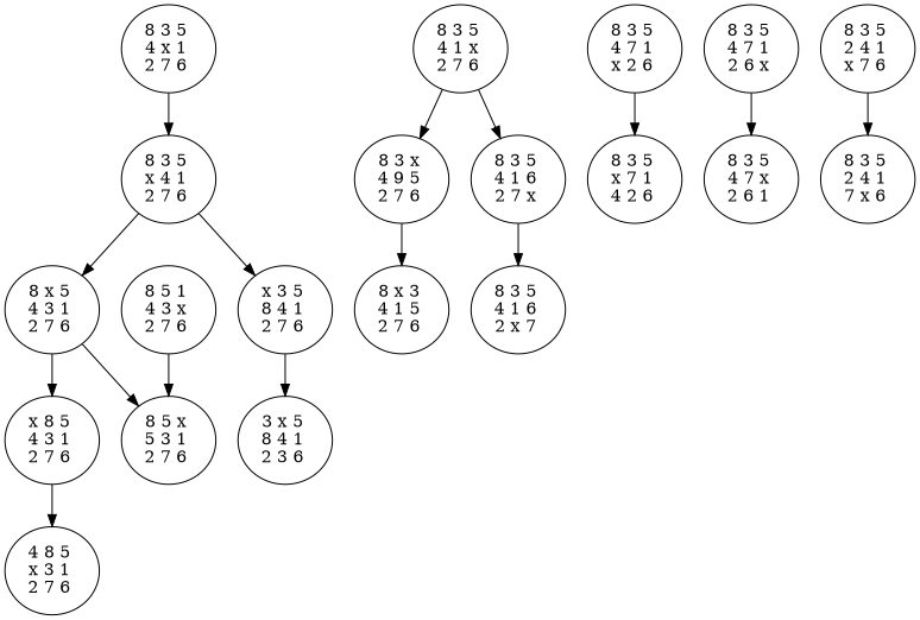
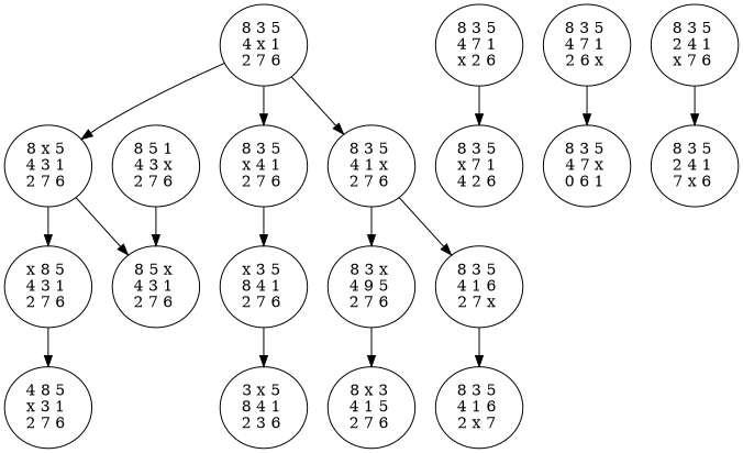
  digraph {
    n1 [label="8 3 5 \n4 x 1 \n2 7 6 \n"]
    n2 [label="8 x 5 \n4 3 1 \n2 7 6 \n"]
    n3 [label="8 3 5 \nx 4 1 \n2 7 6 \n"]
    n4 [label="8 3 5 \n4 1 x \n2 7 6 \n"]
    n5 [label="x 8 5 \n4 3 1 \n2 7 6 \n"]
-   n6 [label="8 5 x \n5 3 1 \n2 7 6 \n"]
+   n6 [label="8 5 x \n4 3 1 \n2 7 6 \n"]
    n7 [label="x 3 5 \n8 4 1 \n2 7 6 \n"]
    n8 [label="8 3 x \n4 9 5 \n2 7 6 \n"]
    n9 [label="8 3 5 \n4 1 6 \n2 7 x \n"]
    n10 [label="4 8 5 \nx 3 1 \n2 7 6 \n"]
    n11 [label="8 5 1 \n4 3 x \n2 7 6 \n"]
    n12 [label="8 3 5 \n4 7 1 \nx 2 6 \n"]
    n13 [label="8 3 5 \nx 7 1 \n4 2 6 \n"]
    n14 [label="8 3 5 \n4 7 1 \n2 6 x \n"]
-   n15 [label="8 3 5 \n4 7 x \n2 6 1 \n"]
+   n15 [label="8 3 5 \n4 7 x \n0 6 1 \n"]
    n16 [label="3 x 5 \n8 4 1 \n2 3 6 \n"]
    n17 [label="8 3 5 \n2 4 1 \nx 7 6 \n"]
    n18 [label="8 3 5 \n2 4 1 \n7 x 6 \n"]
    n19 [label="8 x 3 \n4 1 5 \n2 7 6 \n"]
    n20 [label="8 3 5 \n4 1 6 \n2 x 7 \n"]
-   n3 -> n2
+   n1 -> n2
    n1 -> n3
+   n1 -> n4
    n2 -> n5
    n2 -> n6
    n3 -> n7
    n4 -> n8
    n4 -> n9
    n5 -> n10
    n7 -> n16
    n8 -> n19
    n9 -> n20
    n11 -> n6
    n12 -> n13
    n14 -> n15
    n17 -> n18
  }
